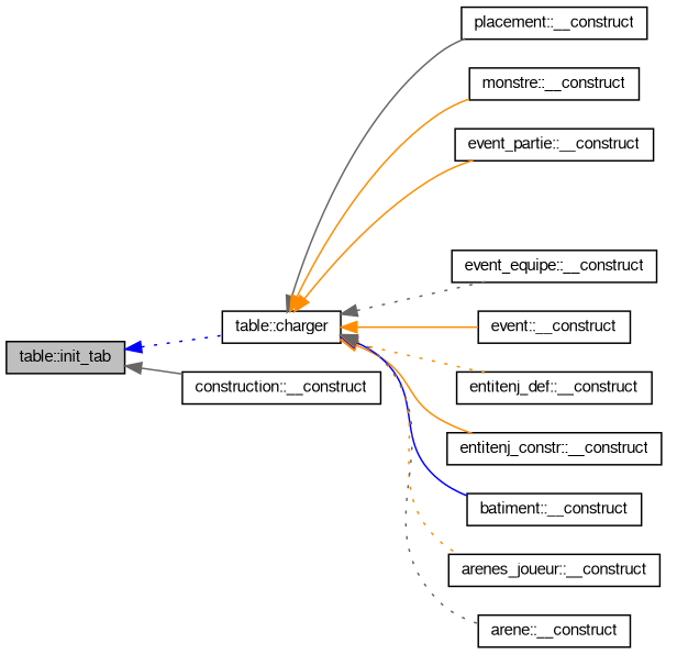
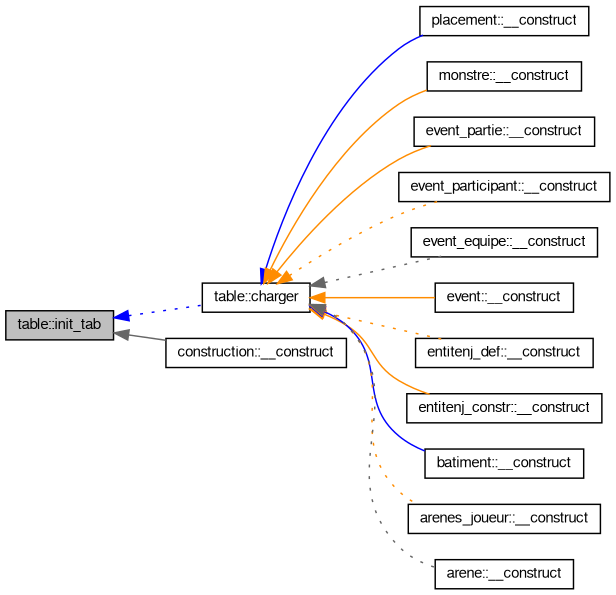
  digraph {
    rankdir=LR
    node [color=black fontname=FreeSans fontsize=10 shape=record]
    edge [color=darkorange dir=back fontname=FreeSans fontsize=10 labelfontname=FreeSans labelfontsize=10 style=solid]
    n1 [fillcolor=grey75 fontcolor=black height=0.2 label="table::init_tab" style=filled width=0.4]
    n2 [height=0.2 label="table::charger" width=0.4]
    n3 [height=0.2 label="construction::__construct" width=0.4]
    n4 [height=0.2 label="placement::__construct" width=0.4]
    n5 [height=0.2 label="monstre::__construct" width=0.4]
    n6 [height=0.2 label="event_partie::__construct" width=0.4]
+   n7 [height=0.2 label="event_participant::__construct" width=0.4]
    n8 [height=0.2 label="event_equipe::__construct" width=0.4]
    n9 [height=0.2 label="event::__construct" width=0.4]
    n10 [height=0.2 label="entitenj_def::__construct" width=0.4]
    n11 [height=0.2 label="entitenj_constr::__construct" width=0.4]
    n12 [height=0.2 label="batiment::__construct" width=0.4]
    n13 [height=0.2 label="arenes_joueur::__construct" width=0.4]
    n14 [height=0.2 label="arene::__construct" width=0.4]
    n1 -> n2 [color=blue style=dotted]
    n1 -> n3 [color=gray40]
-   n2 -> n4 [color=gray40]
+   n2 -> n4 [color=blue]
    n2 -> n5
    n2 -> n6
+   n2 -> n7 [style=dotted]
    n2 -> n8 [color=gray40 style=dotted]
    n2 -> n9
    n2 -> n10 [style=dotted]
    n2 -> n11
    n2 -> n12 [color=blue]
    n2 -> n13 [style=dotted]
    n2 -> n14 [color=gray40 style=dotted]
  }
